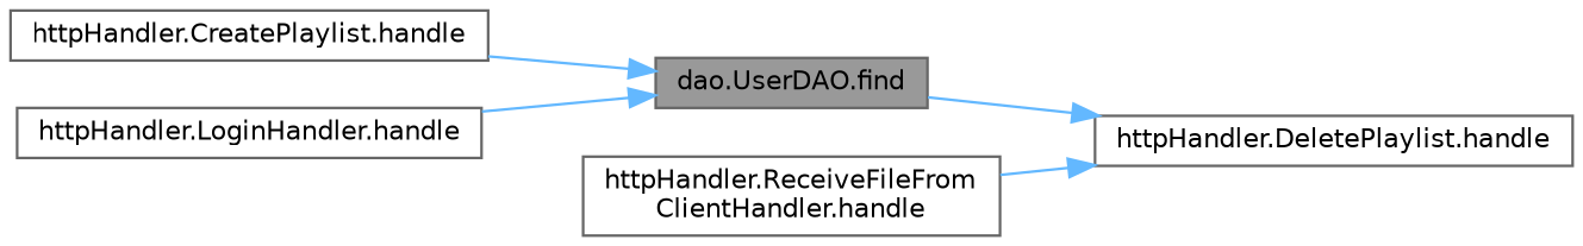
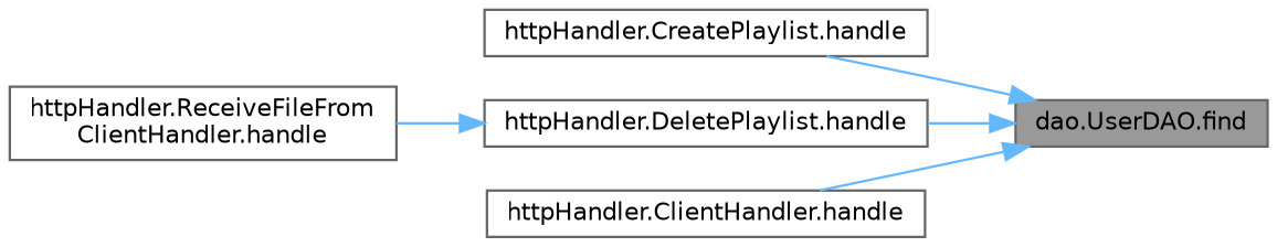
  digraph {
    rankdir=RL
    node [color=grey40 fillcolor=white fontname=Helvetica fontsize=10 shape=box style=filled]
    edge [color=steelblue1 dir=back fontname=Helvetica fontsize=10 labelfontname=Helvetica labelfontsize=10 style=solid]
    n1 [color=gray40 fillcolor=grey60 fontcolor=black height=0.2 label="dao.UserDAO.find" width=0.4]
    n2 [height=0.2 label="httpHandler.CreatePlaylist.handle" width=0.4]
    n3 [height=0.2 label="httpHandler.DeletePlaylist.handle" width=0.4]
-   n4 [height=0.2 label="httpHandler.LoginHandler.handle" width=0.4]
+   n4 [height=0.2 label="httpHandler.ClientHandler.handle" width=0.4]
    n5 [height=0.2 label="httpHandler.ReceiveFileFrom\lClientHandler.handle" width=0.4]
    n1 -> n2
-   n3 -> n1
+   n1 -> n3
    n1 -> n4
    n3 -> n5
  }
